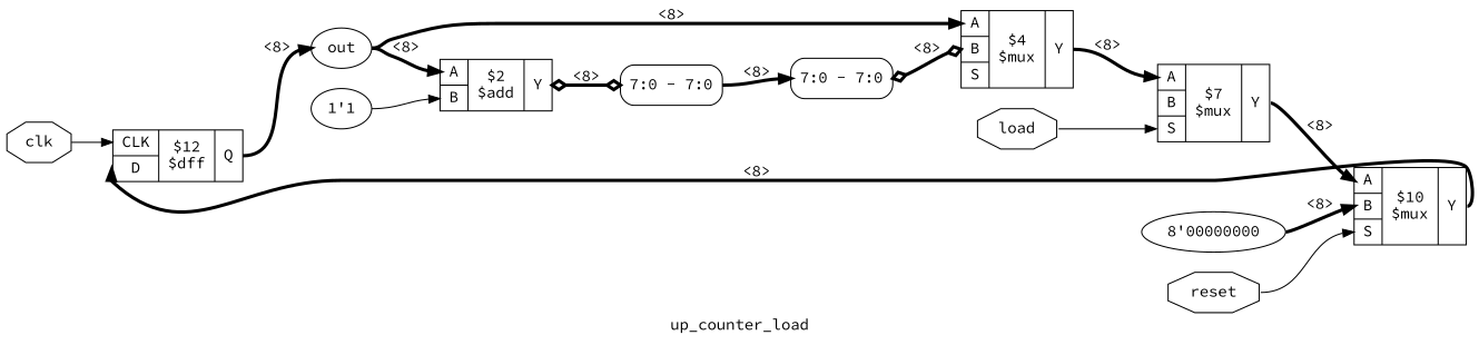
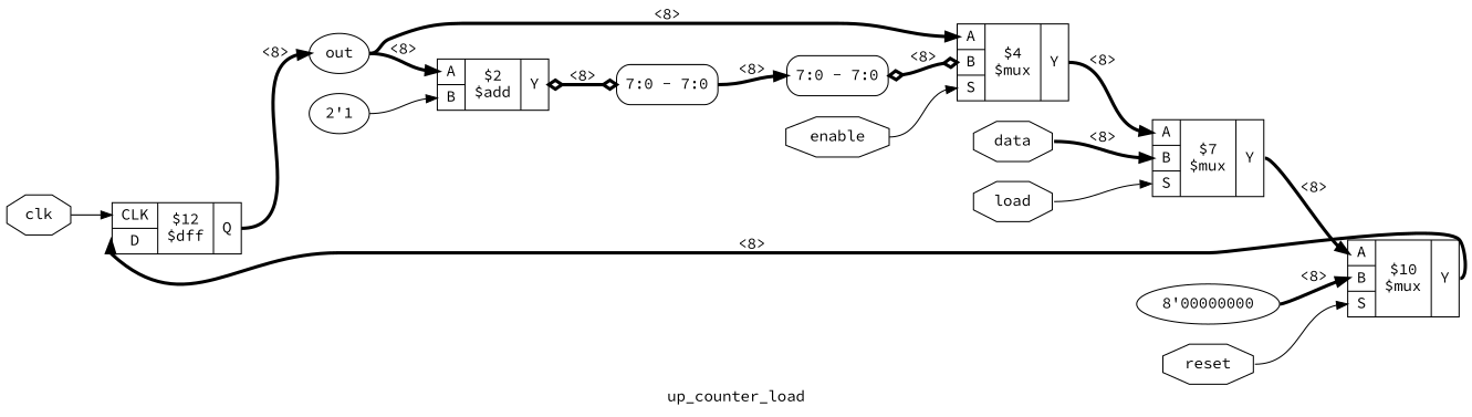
  digraph {
    fontname="Source Code Pro"
    label=up_counter_load
    rankdir=LR
    remincross=true
    node [fontname="Source Code Pro" shape=record]
    edge [color=black fontname="Source Code Pro" headport="p12:w" tailport=e style="setlinewidth(3)"]
    n1 [color=black fontcolor=black label=clk shape=octagon]
    n2 [label="{{<p16> CLK|<p17> D}|$12\n$dff|{<p18> Q}}"]
    n3 [color=black fontcolor=black label=out shape=ellipse]
+   n4 [color=black fontcolor=black label=data shape=octagon]
    n5 [label="{{<p12> A|<p13> B|<p20> S}|$7\n$mux|{<p14> Y}}"]
    n6 [label="{{<p12> A|<p13> B|<p20> S}|$10\n$mux|{<p14> Y}}"]
+   n7 [color=black fontcolor=black label=enable shape=octagon]
    n8 [label="{{<p12> A|<p13> B|<p20> S}|$4\n$mux|{<p14> Y}}"]
    n9 [color=black fontcolor=black label=load shape=octagon]
    n10 [label="{{<p12> A|<p13> B}|$2\n$add|{<p14> Y}}"]
    n11 [label="<s0> 7:0 - 7:0 " style=rounded]
    n12 [color=black fontcolor=black label=reset shape=octagon]
-   n13 [label="1'1" shape=""]
+   n13 [label="2'1" shape=""]
    n14 [label="<s0> 7:0 - 7:0 " style=rounded]
    n15 [label="8'00000000" shape=""]
    n1 -> n2 [headport="p16:w" style=""]
    n2 -> n3 [headport=w label="<8>" tailport="p18:e"]
    n3 -> n8 [label="<8>"]
    n3 -> n10 [label="<8>"]
+   n4 -> n5 [headport="p13:w" label="<8>"]
    n5 -> n6 [label="<8>" tailport="p14:e"]
    n6 -> n2 [headport="p17:w" label="<8>" tailport="p14:e"]
+   n7 -> n8 [headport="p20:w" style=""]
    n8 -> n5 [label="<8>" tailport="p14:e"]
    n9 -> n5 [headport="p20:w" style=""]
    n10 -> n11 [arrowhead=odiamond arrowtail=odiamond dir=both headport=w label="<8>" tailport="p14:e"]
    n11 -> n14 [headport="s0:w" label="<8>" tailport="s0:e"]
    n12 -> n6 [headport="p20:w" style=""]
    n13 -> n10 [headport="p13:w" style=""]
    n14 -> n8 [arrowhead=odiamond arrowtail=odiamond dir=both headport="p13:w" label="<8>"]
    n15 -> n6 [headport="p13:w" label="<8>"]
  }
